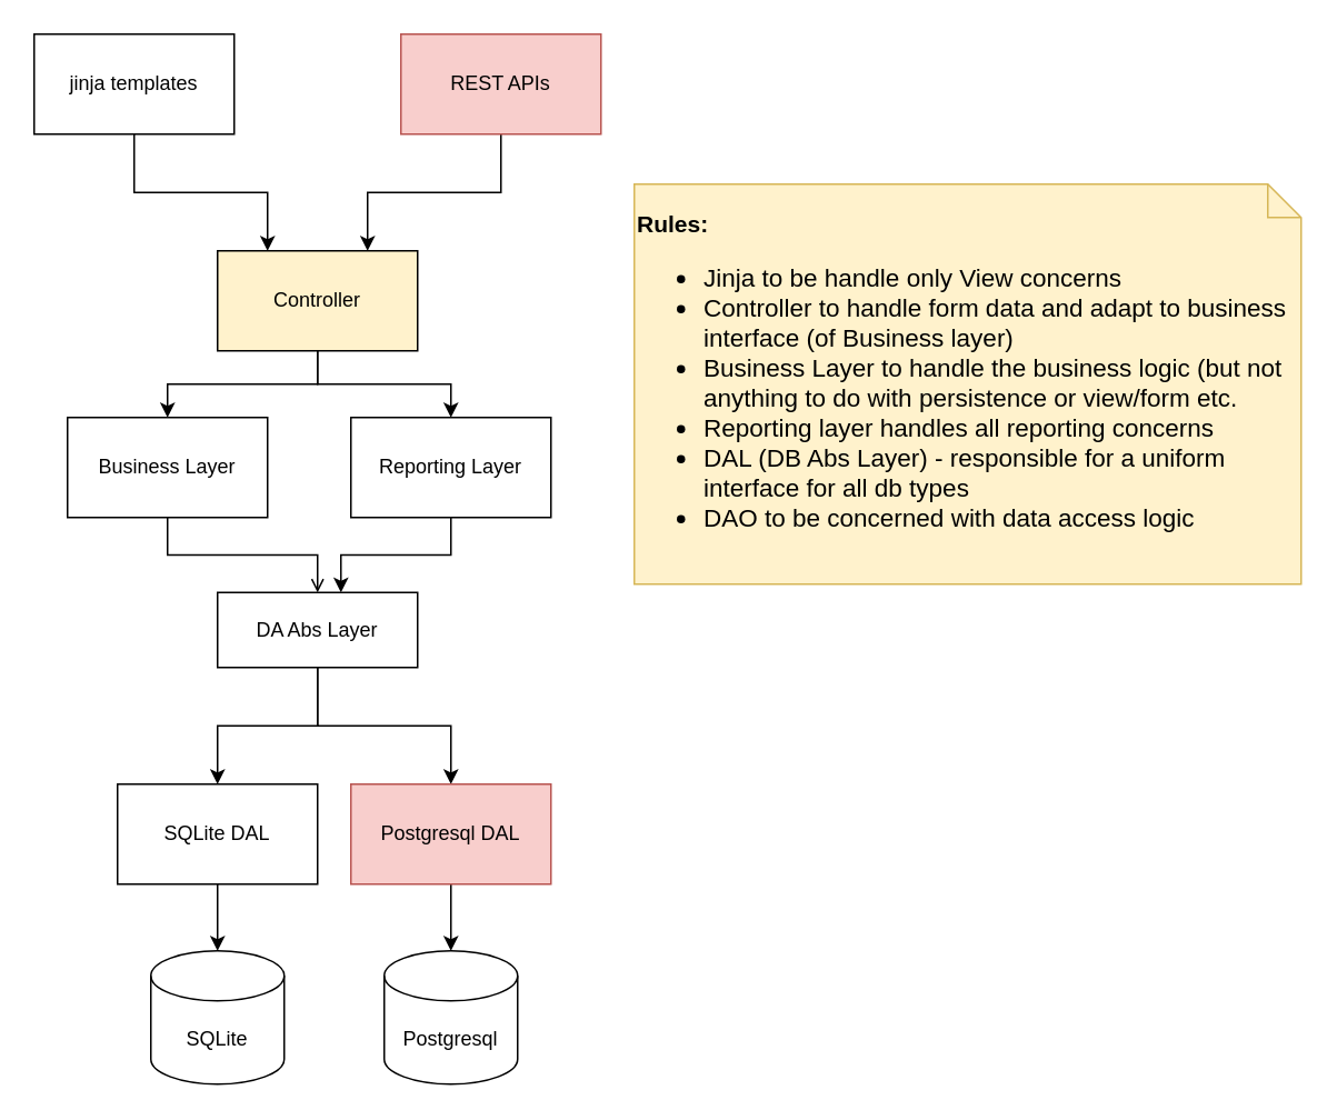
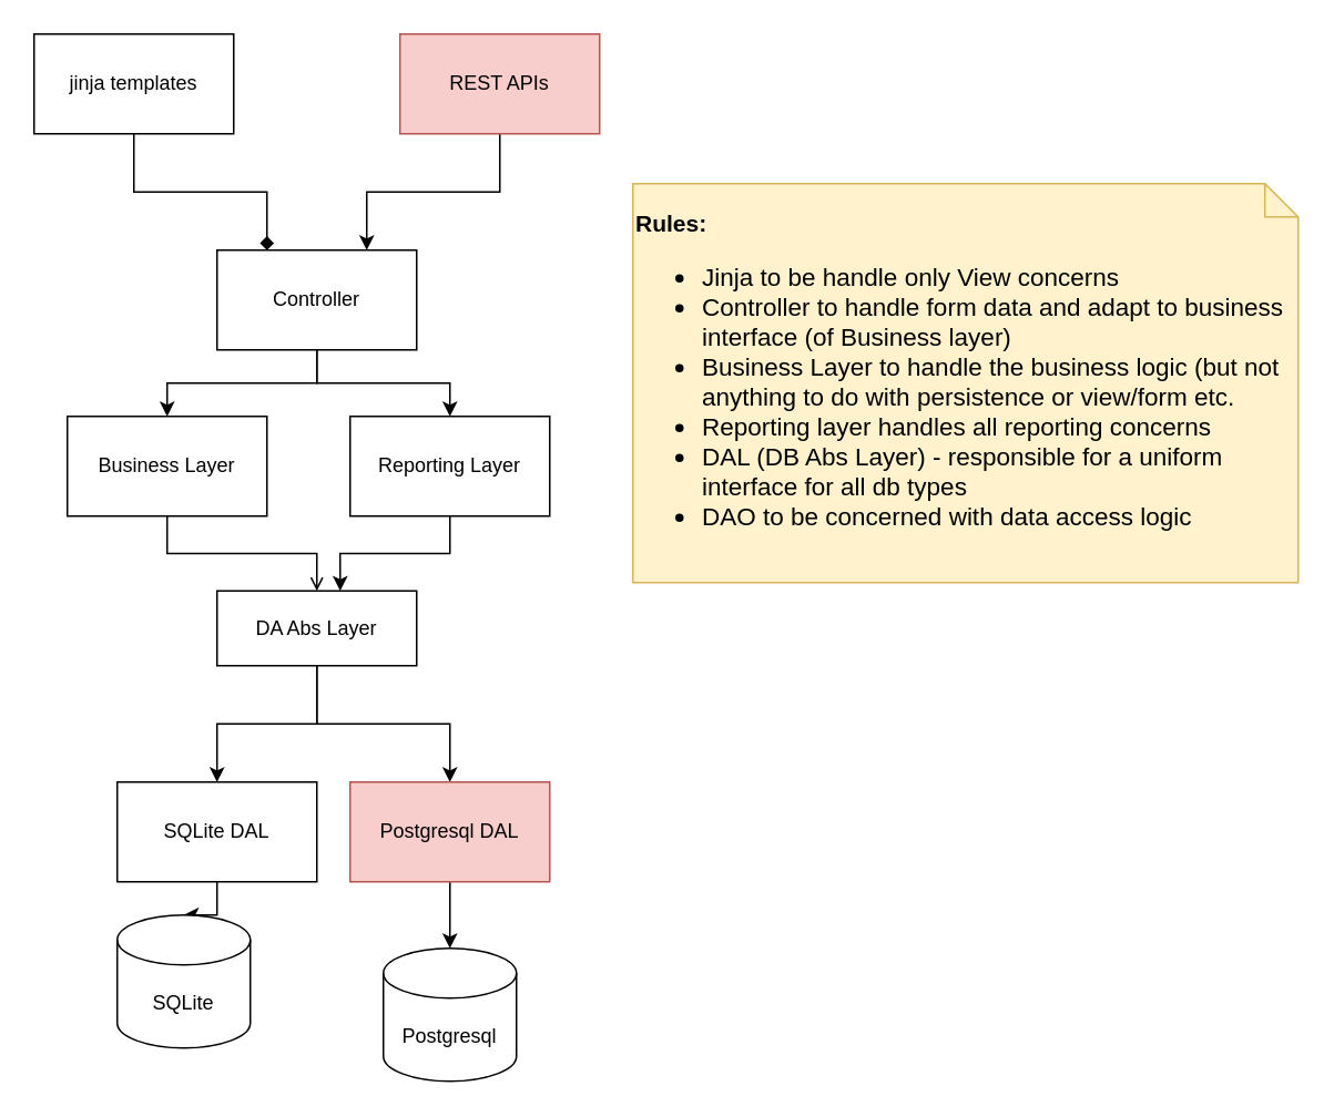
  <mxCell id="0" />
  <mxCell id="1" parent="0" />
- <mxCell id="2" style="edgeStyle=orthogonalEdgeStyle;rounded=0;orthogonalLoop=1;jettySize=auto;html=1;exitX=0.5;exitY=1;exitDx=0;exitDy=0;entryX=0.25;entryY=0;entryDx=0;entryDy=0;" parent="1" source="3" target="6" edge="1"><mxGeometry relative="1" as="geometry" /></mxCell>
+ <mxCell id="2" style="edgeStyle=orthogonalEdgeStyle;rounded=0;orthogonalLoop=1;jettySize=auto;html=1;exitX=0.5;exitY=1;exitDx=0;exitDy=0;entryX=0.25;entryY=0;entryDx=0;entryDy=0;endArrow=diamond;" parent="1" source="3" target="6" edge="1"><mxGeometry relative="1" as="geometry" /></mxCell>
  <mxCell id="3" value="jinja templates" style="rounded=0;whiteSpace=wrap;html=1;" parent="1" vertex="1"><mxGeometry x="20" y="20" width="120" height="60" as="geometry" /></mxCell>
  <mxCell id="4" value="" style="edgeStyle=orthogonalEdgeStyle;rounded=0;orthogonalLoop=1;jettySize=auto;html=1;" parent="1" source="6" target="10" edge="1"><mxGeometry relative="1" as="geometry" /></mxCell>
  <mxCell id="5" style="edgeStyle=orthogonalEdgeStyle;rounded=0;orthogonalLoop=1;jettySize=auto;html=1;exitX=0.5;exitY=1;exitDx=0;exitDy=0;entryX=0.5;entryY=0;entryDx=0;entryDy=0;fontColor=#000000;" edge="1" parent="1" source="6" target="22"><mxGeometry relative="1" as="geometry" /></mxCell>
- <mxCell id="6" value="Controller" style="rounded=0;whiteSpace=wrap;html=1;fillColor=#fff2cc;" parent="1" vertex="1"><mxGeometry x="130" y="150" width="120" height="60" as="geometry" /></mxCell>
+ <mxCell id="6" value="Controller" style="rounded=0;whiteSpace=wrap;html=1;" parent="1" vertex="1"><mxGeometry x="130" y="150" width="120" height="60" as="geometry" /></mxCell>
  <mxCell id="7" style="edgeStyle=orthogonalEdgeStyle;rounded=0;orthogonalLoop=1;jettySize=auto;html=1;exitX=0.5;exitY=1;exitDx=0;exitDy=0;entryX=0.75;entryY=0;entryDx=0;entryDy=0;" parent="1" source="8" target="6" edge="1"><mxGeometry relative="1" as="geometry" /></mxCell>
  <mxCell id="8" value="REST APIs" style="rounded=0;whiteSpace=wrap;html=1;fillColor=#f8cecc;strokeColor=#b85450;" parent="1" vertex="1"><mxGeometry x="240" y="20" width="120" height="60" as="geometry" /></mxCell>
  <mxCell id="9" style="edgeStyle=orthogonalEdgeStyle;rounded=0;orthogonalLoop=1;jettySize=auto;html=1;entryX=0.5;entryY=0;entryDx=0;entryDy=0;" parent="1" source="19" target="14" edge="1"><mxGeometry relative="1" as="geometry"><mxPoint x="250" y="370" as="targetPoint" /></mxGeometry></mxCell>
  <mxCell id="10" value="Business Layer" style="rounded=0;whiteSpace=wrap;html=1;" parent="1" vertex="1"><mxGeometry x="40" y="250" width="120" height="60" as="geometry" /></mxCell>
  <mxCell id="11" value="" style="edgeStyle=orthogonalEdgeStyle;rounded=0;orthogonalLoop=1;jettySize=auto;html=1;" parent="1" source="12" target="15" edge="1"><mxGeometry relative="1" as="geometry" /></mxCell>
  <mxCell id="12" value="SQLite DAL" style="rounded=0;whiteSpace=wrap;html=1;" parent="1" vertex="1"><mxGeometry x="70" y="470" width="120" height="60" as="geometry" /></mxCell>
  <mxCell id="13" value="" style="edgeStyle=orthogonalEdgeStyle;rounded=0;orthogonalLoop=1;jettySize=auto;html=1;" parent="1" source="14" target="16" edge="1"><mxGeometry relative="1" as="geometry" /></mxCell>
  <mxCell id="14" value="Postgresql DAL" style="rounded=0;whiteSpace=wrap;html=1;fillColor=#f8cecc;strokeColor=#b85450;" parent="1" vertex="1"><mxGeometry x="210" y="470" width="120" height="60" as="geometry" /></mxCell>
- <mxCell id="15" value="SQLite" style="shape=cylinder3;whiteSpace=wrap;html=1;boundedLbl=1;backgroundOutline=1;size=15;" parent="1" vertex="1"><mxGeometry x="90" y="570" width="80" height="80" as="geometry" /></mxCell>
+ <mxCell id="15" value="SQLite" style="shape=cylinder3;whiteSpace=wrap;html=1;boundedLbl=1;backgroundOutline=1;size=15;" parent="1" vertex="1"><mxGeometry x="70" y="550" width="80" height="80" as="geometry" /></mxCell>
  <mxCell id="16" value="Postgresql" style="shape=cylinder3;whiteSpace=wrap;html=1;boundedLbl=1;backgroundOutline=1;size=15;" parent="1" vertex="1"><mxGeometry x="230" y="570" width="80" height="80" as="geometry" /></mxCell>
  <mxCell id="17" value="&lt;div&gt;&lt;b&gt;&lt;font style=&quot;font-size: 14px&quot;&gt;Rules:&lt;/font&gt;&lt;/b&gt;&amp;nbsp;&lt;/div&gt;&lt;div style=&quot;font-size: 15px&quot;&gt;&lt;ul&gt;&lt;li&gt;&lt;span&gt;&lt;font style=&quot;font-size: 15px&quot;&gt;Jinja to be handle only View concerns&lt;/font&gt;&lt;/span&gt;&lt;/li&gt;&lt;li&gt;&lt;span&gt;&lt;font style=&quot;font-size: 15px&quot;&gt;Controller to handle form data and adapt to business interface (of Business layer)&lt;/font&gt;&lt;/span&gt;&lt;/li&gt;&lt;li&gt;&lt;span&gt;&lt;font style=&quot;font-size: 15px&quot;&gt;Business Layer to handle the business logic (but not anything to do with persistence or view/form etc.&lt;/font&gt;&lt;/span&gt;&lt;/li&gt;&lt;li&gt;Reporting layer handles all reporting concerns&lt;/li&gt;&lt;li&gt;DAL (DB Abs Layer) - responsible for a uniform interface for all db types&lt;/li&gt;&lt;li&gt;&lt;span&gt;&lt;font style=&quot;font-size: 15px&quot;&gt;DAO to be concerned with data access logic&lt;/font&gt;&lt;/span&gt;&lt;/li&gt;&lt;/ul&gt;&lt;/div&gt;" style="shape=note;size=20;whiteSpace=wrap;html=1;align=left;fillColor=#fff2cc;strokeColor=#d6b656;" parent="1" vertex="1"><mxGeometry x="380" y="110" width="400" height="240" as="geometry" /></mxCell>
  <mxCell id="18" style="edgeStyle=orthogonalEdgeStyle;rounded=0;orthogonalLoop=1;jettySize=auto;html=1;entryX=0.5;entryY=0;entryDx=0;entryDy=0;fontSize=17;" parent="1" source="19" target="12" edge="1"><mxGeometry relative="1" as="geometry" /></mxCell>
  <mxCell id="19" value="DA Abs Layer" style="rounded=0;whiteSpace=wrap;html=1;fontSize=12;" parent="1" vertex="1"><mxGeometry x="130" y="355" width="120" height="45" as="geometry" /></mxCell>
  <mxCell id="20" style="edgeStyle=orthogonalEdgeStyle;rounded=0;orthogonalLoop=1;jettySize=auto;html=1;entryX=0.5;entryY=0;entryDx=0;entryDy=0;endArrow=open;" parent="1" source="10" target="19" edge="1"><mxGeometry relative="1" as="geometry"><mxPoint x="270" y="430" as="targetPoint" /><mxPoint x="190" y="310" as="sourcePoint" /></mxGeometry></mxCell>
  <mxCell id="21" style="edgeStyle=orthogonalEdgeStyle;rounded=0;orthogonalLoop=1;jettySize=auto;html=1;entryX=0.617;entryY=0;entryDx=0;entryDy=0;entryPerimeter=0;fontColor=#000000;" edge="1" parent="1" source="22" target="19"><mxGeometry relative="1" as="geometry" /></mxCell>
  <mxCell id="22" value="Reporting Layer" style="rounded=0;whiteSpace=wrap;html=1;" vertex="1" parent="1"><mxGeometry x="210" y="250" width="120" height="60" as="geometry" /></mxCell>
